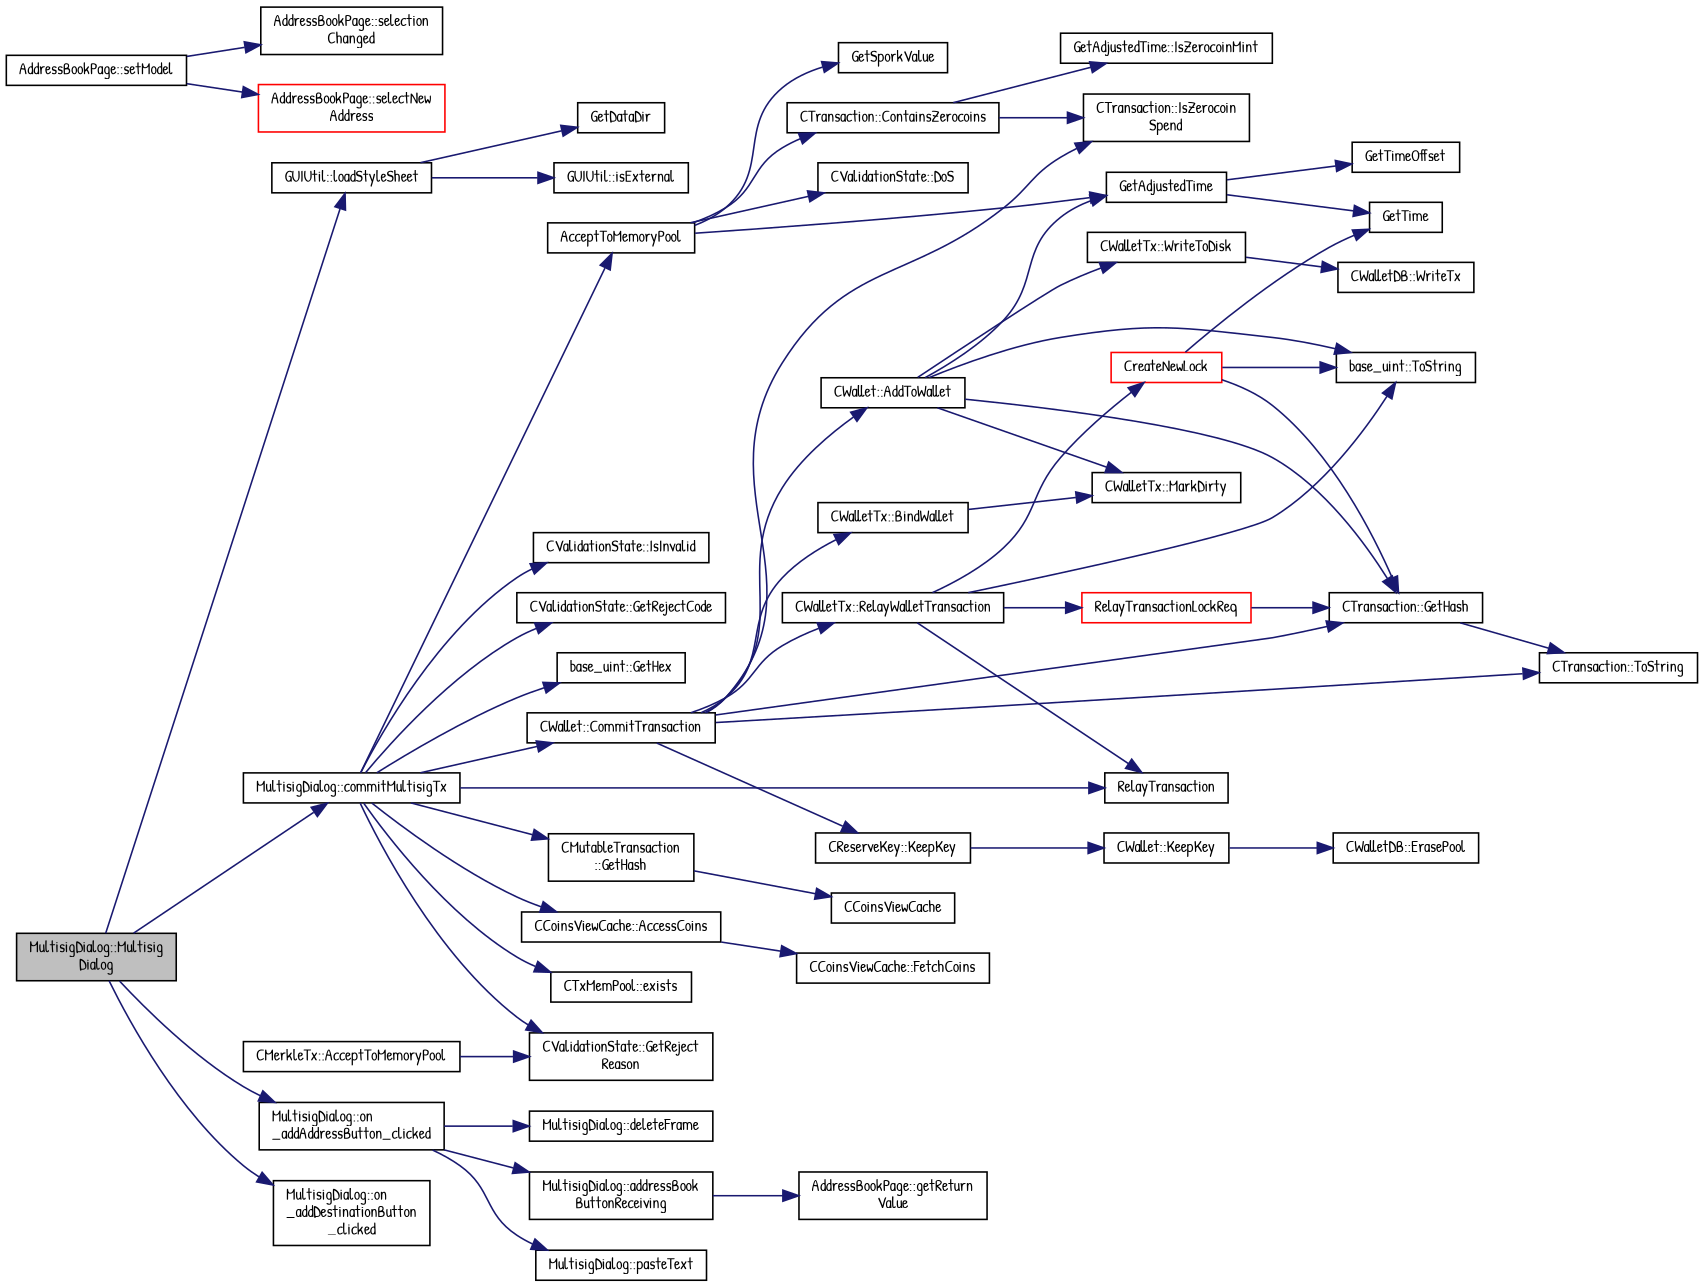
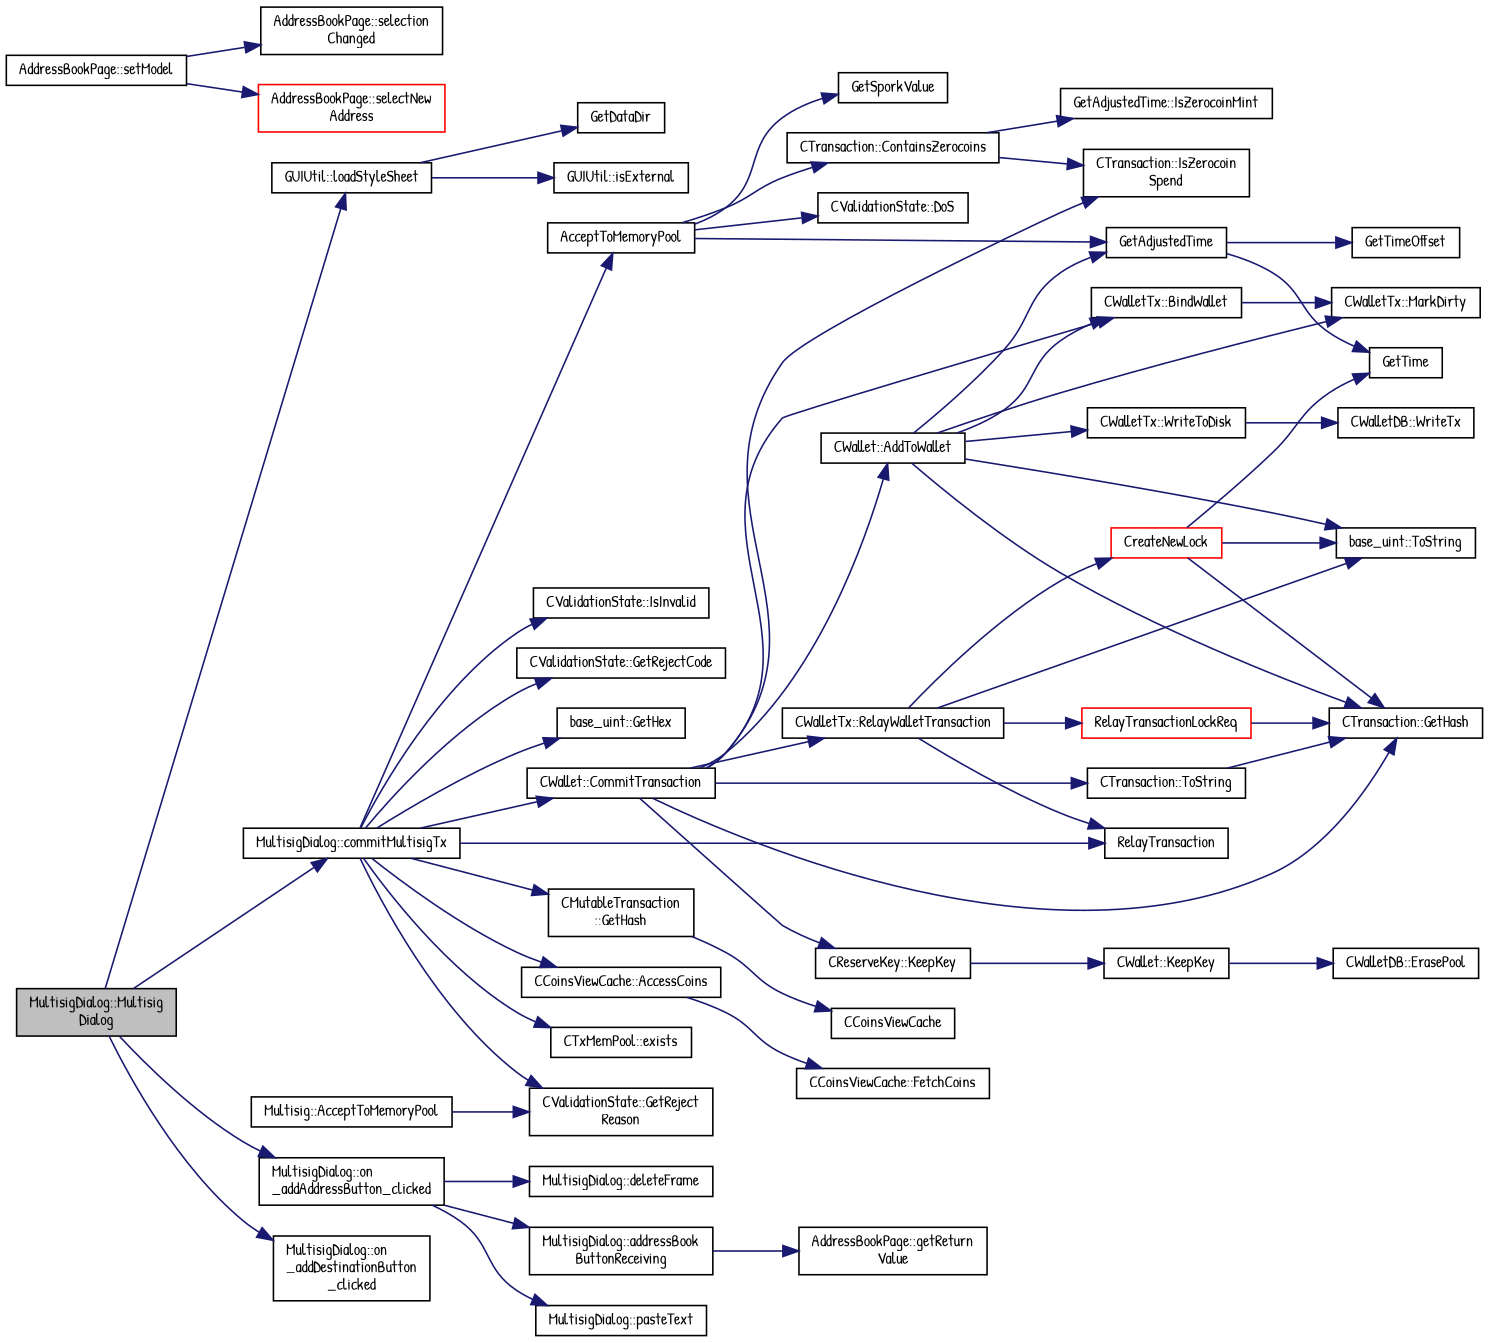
  digraph {
    fontname="Patrick Hand"
    rankdir=LR
    node [color=black fillcolor=white fontname="Patrick Hand" fontsize=10 shape=record style=filled]
    edge [color=midnightblue fontname="Patrick Hand" fontsize=10 labelfontname=Helvetica labelfontsize=10 style=solid]
    n1 [fillcolor=grey75 fontcolor=black height=0.2 label="MultisigDialog::Multisig\lDialog" width=0.4]
    n2 [height=0.2 label="MultisigDialog::commitMultisigTx" width=0.4]
    n3 [height=0.2 label="MultisigDialog::on\l_addAddressButton_clicked" width=0.4]
    n4 [height=0.2 label="MultisigDialog::on\l_addDestinationButton\l_clicked" width=0.4]
    n5 [height=0.2 label="GUIUtil::loadStyleSheet" width=0.4]
    n6 [height=0.2 label="CWallet::CommitTransaction" width=0.4]
    n7 [height=0.2 label="CValidationState::GetReject\lReason" width=0.4]
    n8 [height=0.2 label=RelayTransaction width=0.4]
    n9 [height=0.2 label="CMutableTransaction\l::GetHash" width=0.4]
    n10 [height=0.2 label="CCoinsViewCache::AccessCoins" width=0.4]
    n11 [height=0.2 label="CTxMemPool::exists" width=0.4]
    n12 [height=0.2 label=AcceptToMemoryPool width=0.4]
    n13 [height=0.2 label="CValidationState::IsInvalid" width=0.4]
    n14 [height=0.2 label="CValidationState::GetRejectCode" width=0.4]
    n15 [height=0.2 label="base_uint::GetHex" width=0.4]
    n16 [height=0.2 label="MultisigDialog::addressBook\lButtonReceiving" width=0.4]
    n17 [height=0.2 label="MultisigDialog::pasteText" width=0.4]
    n18 [height=0.2 label="MultisigDialog::deleteFrame" width=0.4]
    n19 [height=0.2 label="GUIUtil::isExternal" width=0.4]
    n20 [height=0.2 label=GetDataDir width=0.4]
    n21 [height=0.2 label="CTransaction::ToString" width=0.4]
    n22 [height=0.2 label="CTransaction::GetHash" width=0.4]
    n23 [height=0.2 label="CReserveKey::KeepKey" width=0.4]
    n24 [height=0.2 label="CWallet::AddToWallet" width=0.4]
    n25 [height=0.2 label="CWalletTx::BindWallet" width=0.4]
    n26 [height=0.2 label="CTransaction::IsZerocoin\lSpend" width=0.4]
    n27 [height=0.2 label="CWalletTx::RelayWalletTransaction" width=0.4]
    n28 [height=0.2 label=CCoinsViewCache width=0.4]
    n29 [height=0.2 label="CCoinsViewCache::FetchCoins" width=0.4]
    n30 [height=0.2 label=GetAdjustedTime width=0.4]
    n31 [height=0.2 label=GetSporkValue width=0.4]
    n32 [height=0.2 label="CTransaction::ContainsZerocoins" width=0.4]
    n33 [height=0.2 label="CValidationState::DoS" width=0.4]
    n34 [height=0.2 label="CWallet::KeepKey" width=0.4]
    n35 [height=0.2 label="CWalletTx::MarkDirty" width=0.4]
    n36 [height=0.2 label="base_uint::ToString" width=0.4]
    n37 [height=0.2 label="CWalletTx::WriteToDisk" width=0.4]
-   n38 [height=0.2 label="CMerkleTx::AcceptToMemoryPool" width=0.4]
+   n38 [height=0.2 label="Multisig::AcceptToMemoryPool" width=0.4]
    n39 [color=red height=0.2 label=CreateNewLock width=0.4]
    n40 [color=red height=0.2 label=RelayTransactionLockReq width=0.4]
    n41 [height=0.2 label="CWalletDB::ErasePool" width=0.4]
    n42 [height=0.2 label=GetTime width=0.4]
    n43 [height=0.2 label=GetTimeOffset width=0.4]
    n44 [height=0.2 label="CWalletDB::WriteTx" width=0.4]
    n45 [height=0.2 label="GetAdjustedTime::IsZerocoinMint" width=0.4]
    n46 [height=0.2 label="AddressBookPage::getReturn\lValue" width=0.4]
    n47 [height=0.2 label="AddressBookPage::setModel" width=0.4]
    n48 [height=0.2 label="AddressBookPage::selection\lChanged" width=0.4]
    n49 [color=red height=0.2 label="AddressBookPage::selectNew\lAddress" width=0.4]
    n1 -> n2
    n1 -> n3
    n1 -> n4
    n1 -> n5
    n2 -> n6
    n2 -> n7
    n2 -> n8
    n2 -> n9
    n2 -> n10
    n2 -> n11
    n2 -> n12
    n2 -> n13
    n2 -> n14
    n2 -> n15
    n3 -> n16
    n3 -> n17
    n3 -> n18
    n5 -> n19
    n5 -> n20
    n6 -> n21
    n6 -> n22
    n6 -> n23
    n6 -> n24
    n6 -> n25
    n6 -> n26
    n6 -> n27
    n9 -> n28
    n10 -> n29
    n12 -> n30
    n12 -> n31
    n12 -> n32
    n12 -> n33
    n16 -> n46
-   n22 -> n21
+   n21 -> n22
    n23 -> n34
    n24 -> n22
+   n24 -> n25
    n24 -> n30
    n24 -> n35
    n24 -> n36
    n24 -> n37
    n25 -> n35
    n27 -> n8
    n27 -> n36
    n27 -> n39
    n27 -> n40
    n30 -> n42
    n30 -> n43
    n32 -> n26
    n32 -> n45
    n34 -> n41
    n37 -> n44
    n38 -> n7
    n39 -> n22
    n39 -> n36
    n39 -> n42
    n40 -> n22
    n47 -> n48
    n47 -> n49
  }
